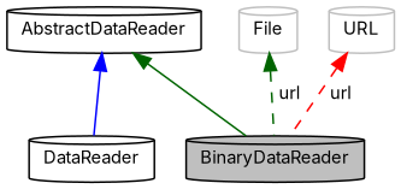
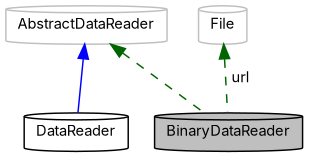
  digraph {
    fontname=Inter
    node [color=black fontname=Inter fontsize=10 shape=cylinder]
    edge [color=darkgreen dir=back fontname=Inter fontsize=10 labelfontname=Helvetica labelfontsize=10 style=solid]
    n1 [fillcolor=grey75 fontcolor=black height=0.2 label=BinaryDataReader style=filled width=0.4]
-   n2 [height=0.2 label=AbstractDataReader width=0.4]
+   n2 [color=grey75 height=0.2 label=AbstractDataReader width=0.4]
    n3 [height=0.2 label=DataReader width=0.4]
    n4 [color=grey75 height=0.2 label=File width=0.4]
-   n5 [color=grey75 height=0.2 label=URL width=0.4]
-   n2 -> n1
+   n2 -> n1 [style=dashed]
    n2 -> n3 [color=blue]
    n4 -> n1 [label=" url" style=dashed]
-   n5 -> n1 [color=red label=" url" style=dashed]
  }
